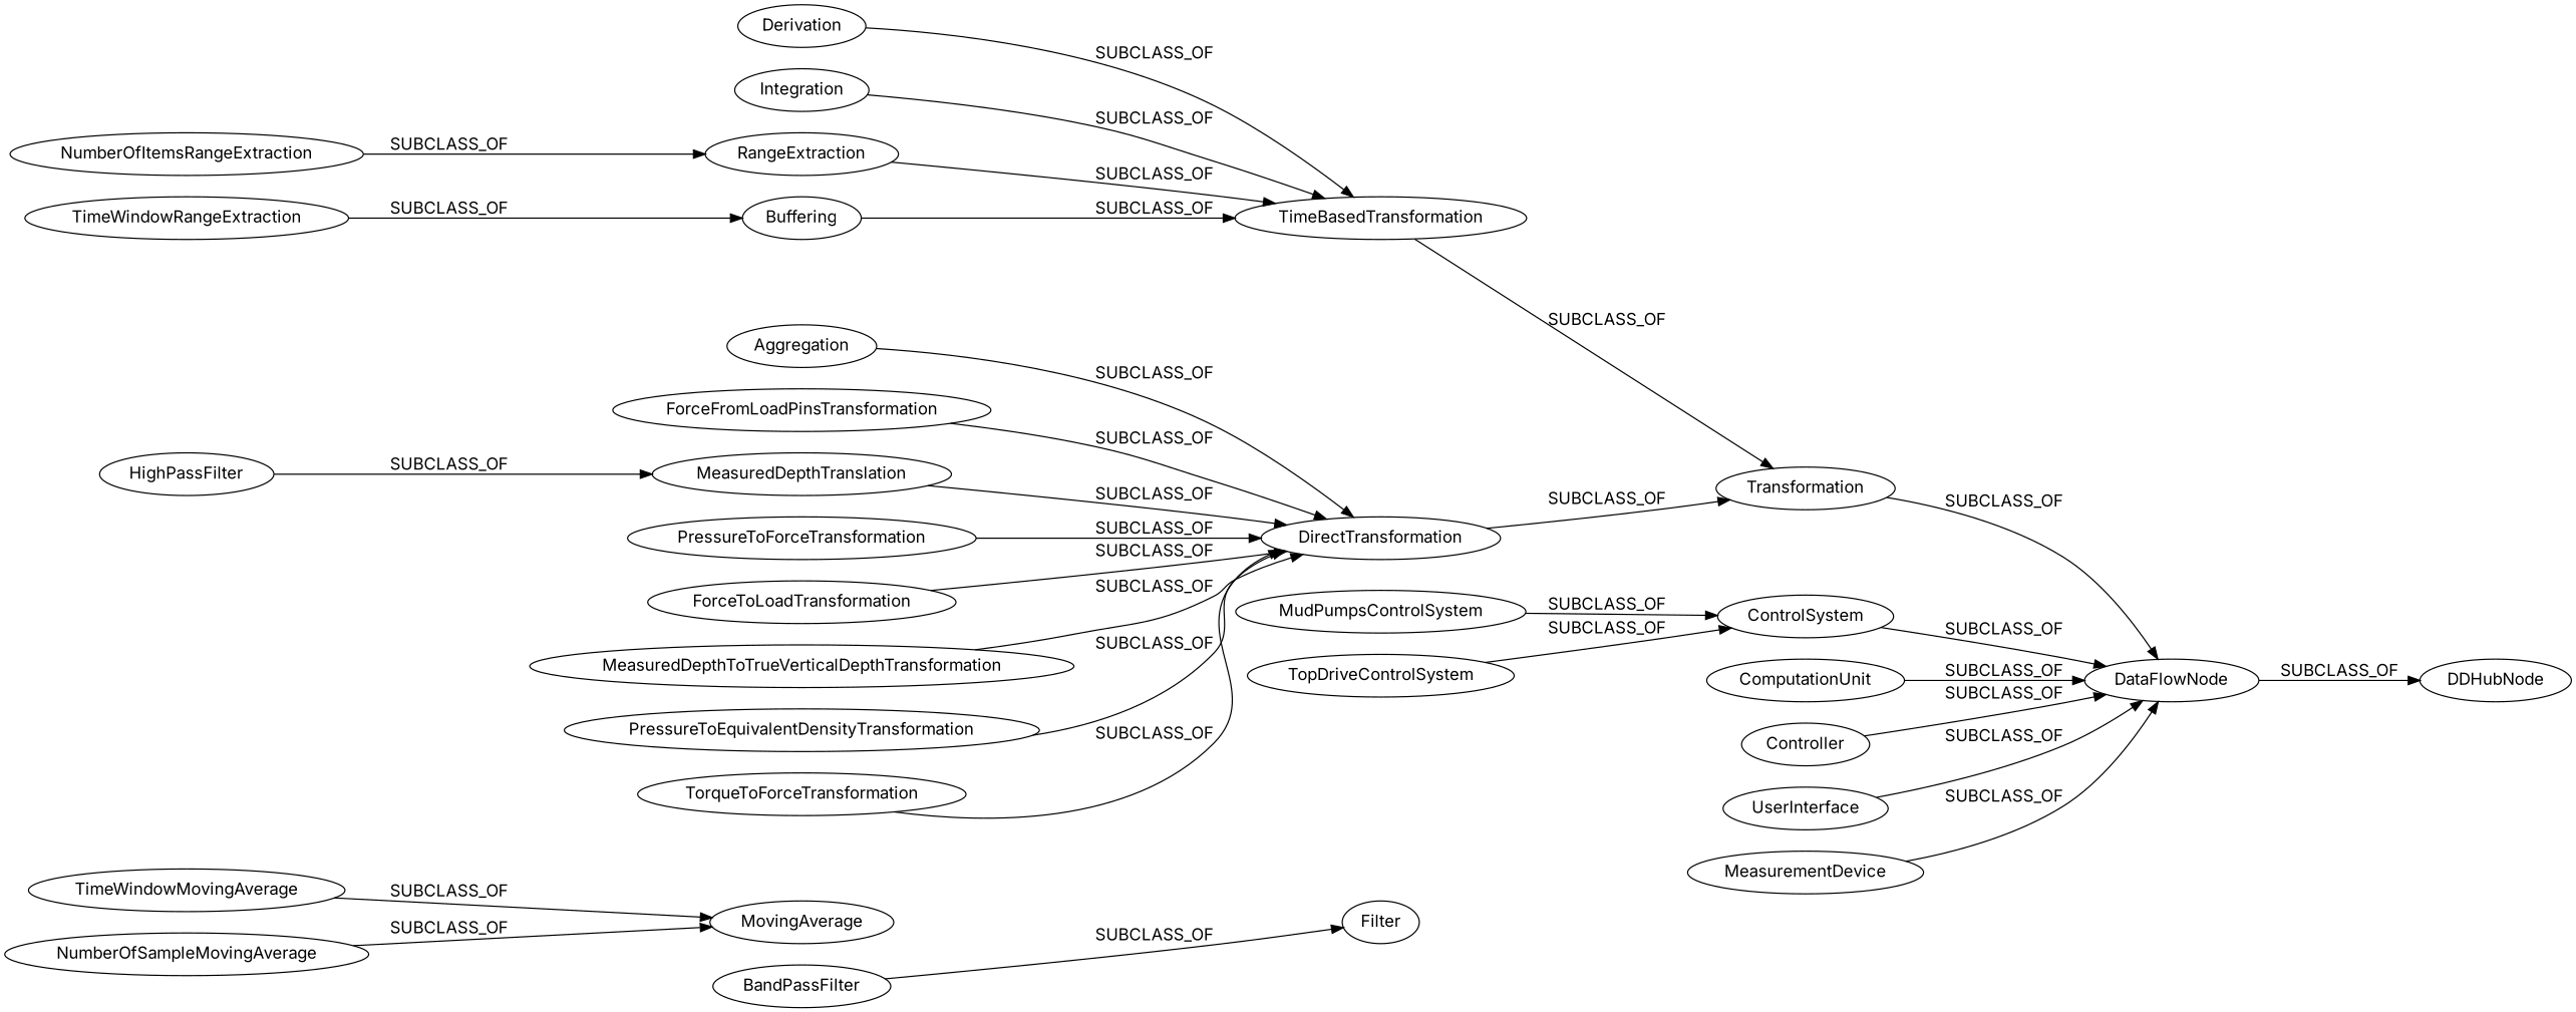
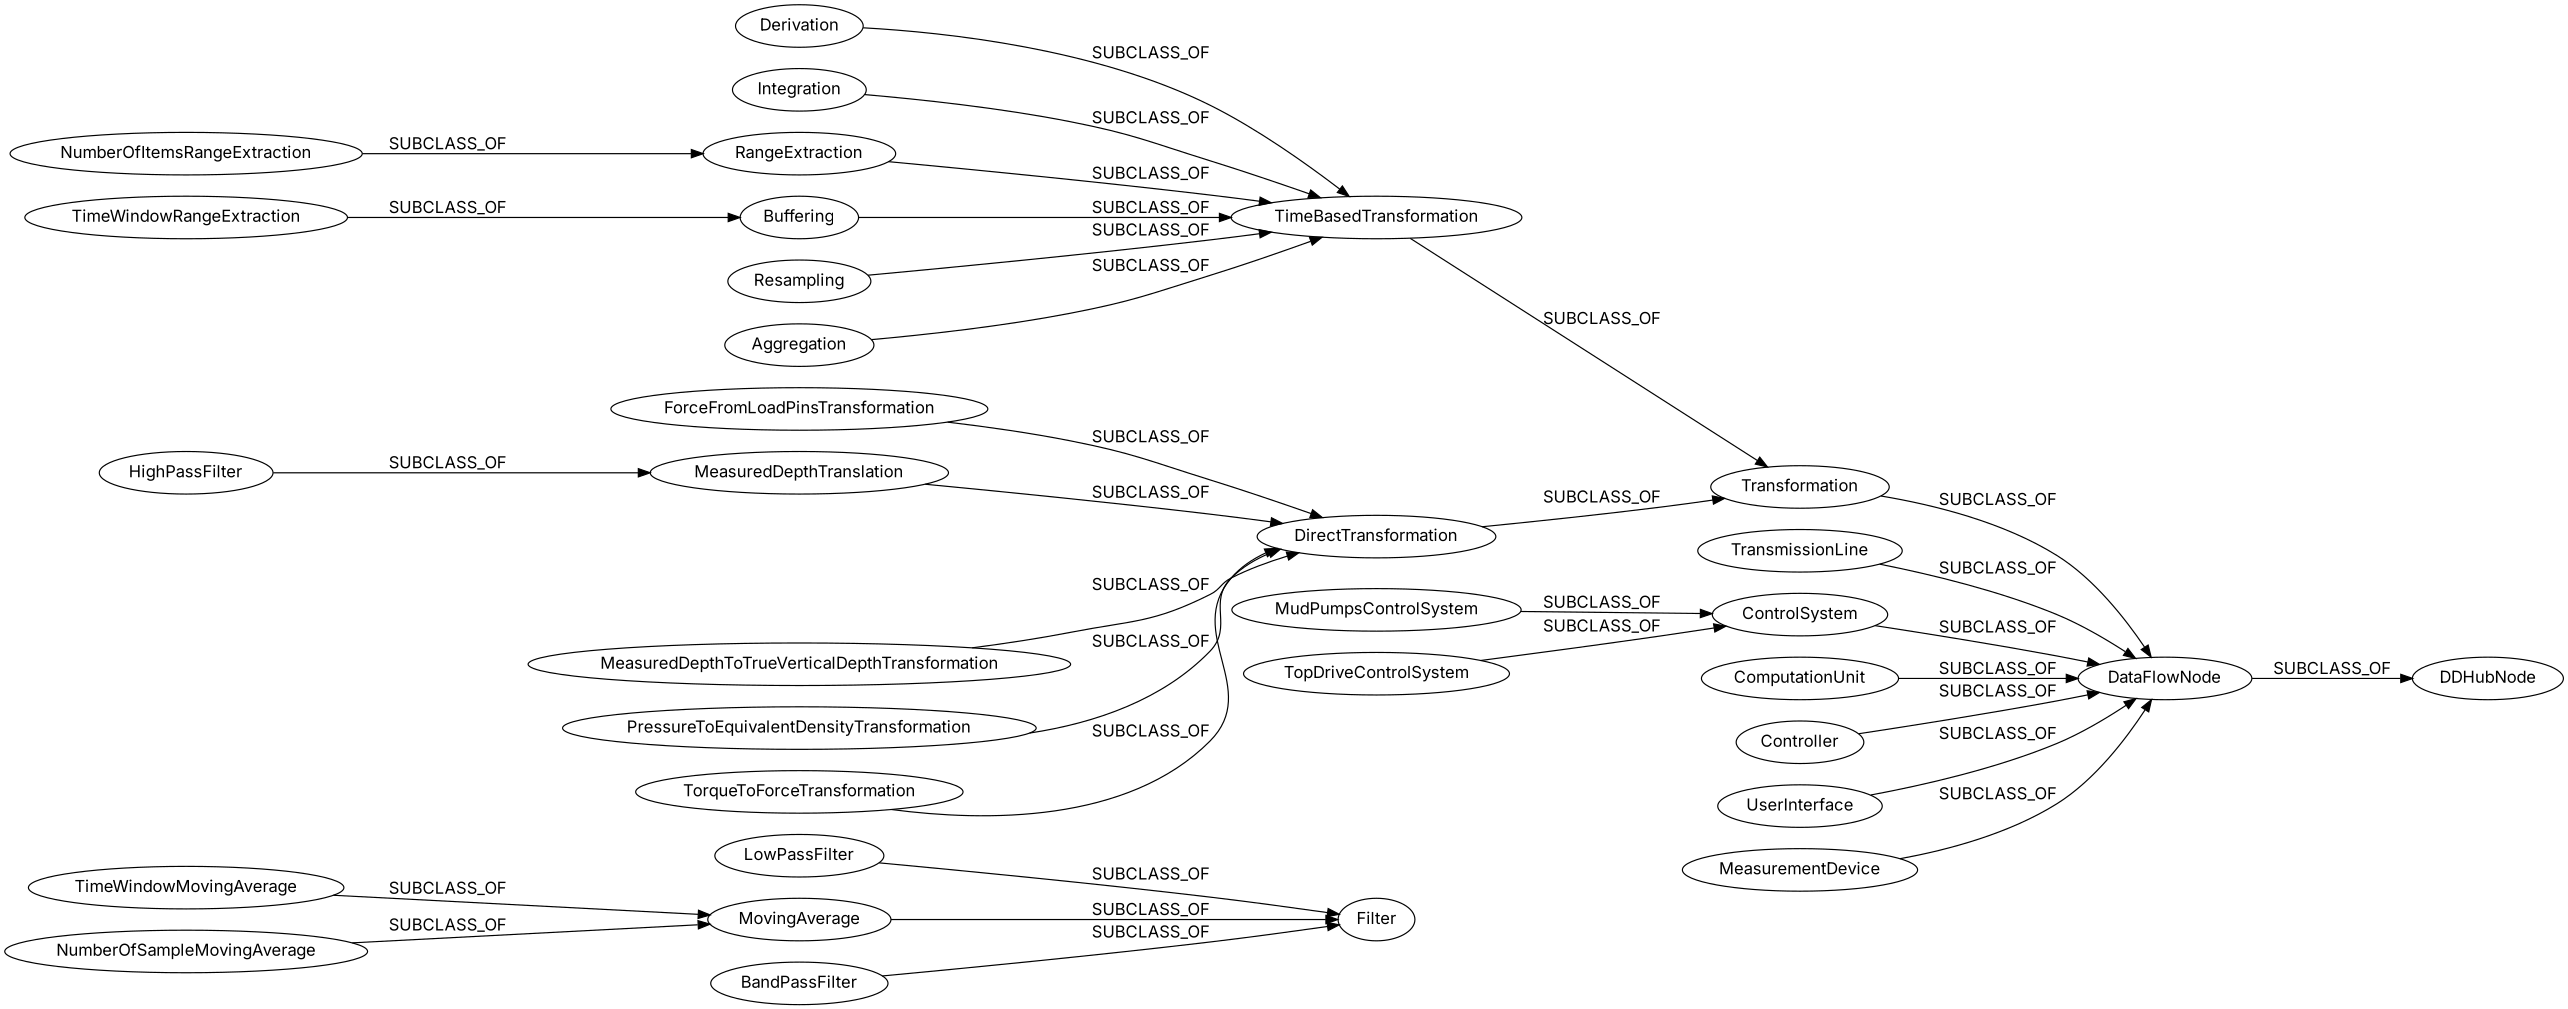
  strict digraph {
    fontname=Inter
    rankdir=LR
    node [fontname=Inter]
    edge [fontname=Inter]
+   LowPassFilter
    Filter
    Derivation
    TimeBasedTransformation
    Transformation
+   TransmissionLine
    DataFlowNode
    DDHubNode
    ForceFromLoadPinsTransformation
    DirectTransformation
    ControlSystem
    Integration
    RangeExtraction
    NumberOfItemsRangeExtraction
    TimeWindowRangeExtraction
    Buffering
    MeasuredDepthTranslation
    TimeWindowMovingAverage
    MovingAverage
-   PressureToForceTransformation
    BandPassFilter
-   ForceToLoadTransformation
+   Resampling
    ComputationUnit
    Aggregation
    Controller
    MeasuredDepthToTrueVerticalDepthTransformation
    NumberOfSampleMovingAverage
    HighPassFilter
    MudPumpsControlSystem
    TopDriveControlSystem
    UserInterface
    MeasurementDevice
    PressureToEquivalentDensityTransformation
    TorqueToForceTransformation
+   LowPassFilter -> Filter [label=SUBCLASS_OF]
    Derivation -> TimeBasedTransformation [label=SUBCLASS_OF]
    TimeBasedTransformation -> Transformation [label=SUBCLASS_OF]
    Transformation -> DataFlowNode [label=SUBCLASS_OF]
+   TransmissionLine -> DataFlowNode [label=SUBCLASS_OF]
    DataFlowNode -> DDHubNode [label=SUBCLASS_OF]
    ForceFromLoadPinsTransformation -> DirectTransformation [label=SUBCLASS_OF]
    DirectTransformation -> Transformation [label=SUBCLASS_OF]
    ControlSystem -> DataFlowNode [label=SUBCLASS_OF]
    Integration -> TimeBasedTransformation [label=SUBCLASS_OF]
    RangeExtraction -> TimeBasedTransformation [label=SUBCLASS_OF]
    NumberOfItemsRangeExtraction -> RangeExtraction [label=SUBCLASS_OF]
    TimeWindowRangeExtraction -> Buffering [label=SUBCLASS_OF]
    Buffering -> TimeBasedTransformation [label=SUBCLASS_OF]
    MeasuredDepthTranslation -> DirectTransformation [label=SUBCLASS_OF]
    TimeWindowMovingAverage -> MovingAverage [label=SUBCLASS_OF]
-   PressureToForceTransformation -> DirectTransformation [label=SUBCLASS_OF]
+   MovingAverage -> Filter [label=SUBCLASS_OF]
    BandPassFilter -> Filter [label=SUBCLASS_OF]
-   ForceToLoadTransformation -> DirectTransformation [label=SUBCLASS_OF]
+   Resampling -> TimeBasedTransformation [label=SUBCLASS_OF]
    ComputationUnit -> DataFlowNode [label=SUBCLASS_OF]
-   Aggregation -> DirectTransformation [label=SUBCLASS_OF]
+   Aggregation -> TimeBasedTransformation [label=SUBCLASS_OF]
    Controller -> DataFlowNode [label=SUBCLASS_OF]
    MeasuredDepthToTrueVerticalDepthTransformation -> DirectTransformation [label=SUBCLASS_OF]
    NumberOfSampleMovingAverage -> MovingAverage [label=SUBCLASS_OF]
    HighPassFilter -> MeasuredDepthTranslation [label=SUBCLASS_OF]
    MudPumpsControlSystem -> ControlSystem [label=SUBCLASS_OF]
    TopDriveControlSystem -> ControlSystem [label=SUBCLASS_OF]
    UserInterface -> DataFlowNode [label=SUBCLASS_OF]
    MeasurementDevice -> DataFlowNode [label=SUBCLASS_OF]
    PressureToEquivalentDensityTransformation -> DirectTransformation [label=SUBCLASS_OF]
    TorqueToForceTransformation -> DirectTransformation [label=SUBCLASS_OF]
  }
